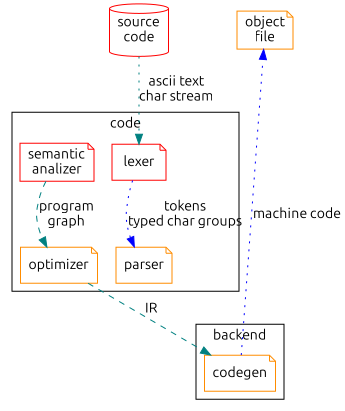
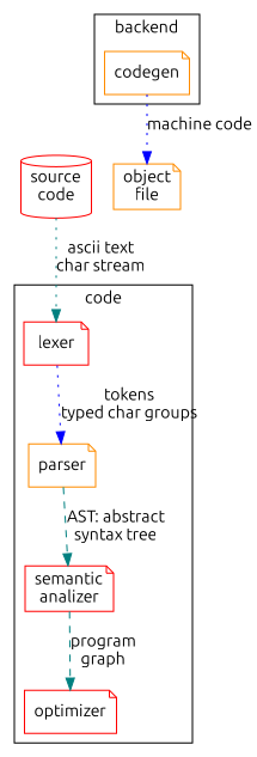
  digraph {
    fontname=Ubuntu
    rankdir=TB
    node [color=darkorange fontname=Ubuntu shape=note]
    edge [color=teal fontname=Ubuntu style=dotted]
    n1 [color=red label="source\ncode" shape=cylinder]
    n2 [label="object\nfile"]
    lexer [color=red]
    parser
    n5 [color=red label="semantic\nanalizer"]
-   optimizer
+   optimizer [color=red]
    codegen
    subgraph sub_1 {
      rank=same
      n1
      n2
    }
    subgraph sub_2 {
      rank=same
    }
    subgraph cluster_3 {
      label=code
      lexer
      parser
      n5
      optimizer
    }
    subgraph cluster_4 {
      label=backend
      codegen
    }
    n1 -> lexer [label="ascii text\nchar stream"]
    lexer -> parser [color=blue label="tokens\ntyped char groups"]
+   parser -> n5 [label="AST: abstract\nsyntax tree" style=dashed]
    n5 -> optimizer [label="program\ngraph" style=dashed]
-   optimizer -> codegen [label=IR style=dashed]
    codegen -> n2 [color=blue label="machine code"]
  }
